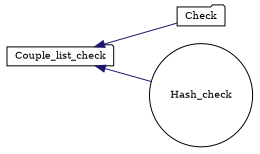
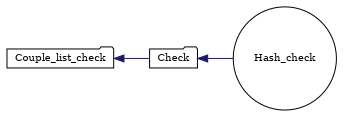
  digraph {
    fontname="DejaVu Serif"
    rankdir=LR
    node [color=black fillcolor=white fontname="DejaVu Serif" fontsize=10 shape=folder style=filled]
    edge [color=midnightblue dir=back fontname="DejaVu Serif" fontsize=10 labelfontname=Helvetica labelfontsize=10 style=solid]
    n1 [height=0.2 label=Check width=0.4]
    n2 [height=0.2 label=Hash_check shape=circle width=0.4]
    n3 [height=0.2 label=Couple_list_check width=0.4]
-   n3 -> n2
+   n1 -> n2
    n3 -> n1
  }
